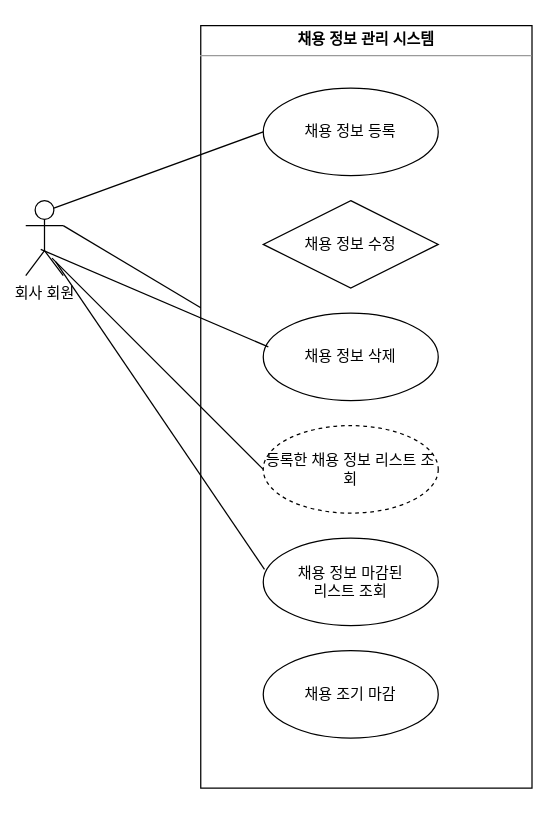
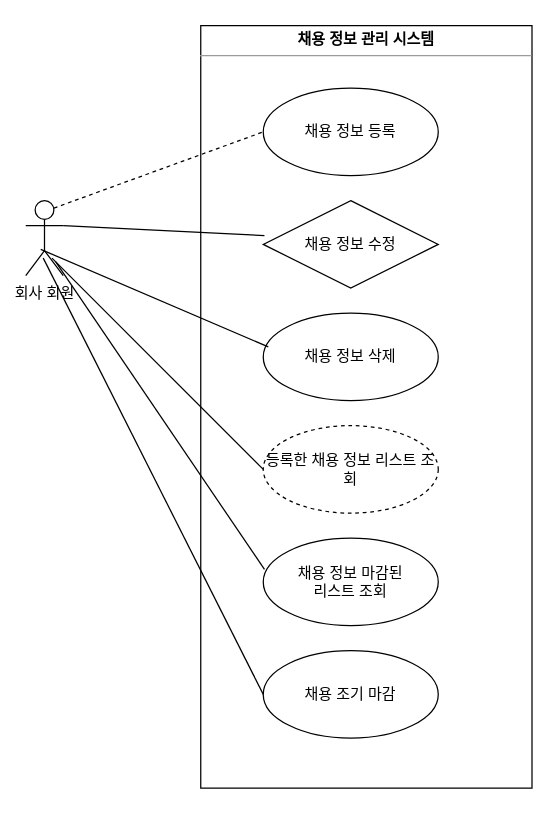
  <mxCell id="0" />
  <mxCell id="1" parent="0" />
  <mxCell id="2" value="&lt;p style=&quot;margin:0px;margin-top:4px;text-align:center;&quot;&gt;&lt;b&gt;채용 정보 관리 시스템&lt;/b&gt;&lt;/p&gt;&lt;hr size=&quot;1&quot;&gt;&lt;div style=&quot;height:2px;&quot;&gt;&lt;/div&gt;" style="verticalAlign=top;align=left;overflow=fill;fontSize=12;fontFamily=Helvetica;html=1;whiteSpace=wrap;" vertex="1" parent="1"><mxGeometry x="160" y="20" width="265" height="610" as="geometry" /></mxCell>
  <mxCell id="3" value="회사 회원" style="shape=umlActor;verticalLabelPosition=bottom;verticalAlign=top;html=1;" vertex="1" parent="1"><mxGeometry x="20" y="160" width="30" height="60" as="geometry" /></mxCell>
  <mxCell id="4" value="채용 정보 등록" style="ellipse;whiteSpace=wrap;html=1;" vertex="1" parent="1"><mxGeometry x="210" y="70" width="140" height="70" as="geometry" /></mxCell>
  <mxCell id="5" value="등록한 채용 정보 리스트 조회" style="ellipse;whiteSpace=wrap;html=1;dashed=1;" vertex="1" parent="1"><mxGeometry x="210" y="340" width="140" height="70" as="geometry" /></mxCell>
  <mxCell id="6" value="채용 정보 마감된 &lt;br&gt;리스트 조회" style="ellipse;whiteSpace=wrap;html=1;" vertex="1" parent="1"><mxGeometry x="210" y="430" width="140" height="70" as="geometry" /></mxCell>
  <mxCell id="7" value="채용 정보 수정" style="rhombus;whiteSpace=wrap;html=1;" vertex="1" parent="1"><mxGeometry x="210" y="160" width="140" height="70" as="geometry" /></mxCell>
  <mxCell id="8" value="채용 조기 마감" style="ellipse;whiteSpace=wrap;html=1;" vertex="1" parent="1"><mxGeometry x="210" y="520" width="140" height="70" as="geometry" /></mxCell>
  <mxCell id="9" value="" style="endArrow=none;html=1;rounded=0;entryX=0;entryY=0.5;entryDx=0;entryDy=0;exitX=0.7;exitY=0.767;exitDx=0;exitDy=0;exitPerimeter=0;" edge="1" parent="1" source="3" target="5"><mxGeometry width="50" height="50" relative="1" as="geometry"><mxPoint x="54" y="179" as="sourcePoint" /><mxPoint x="222" y="143" as="targetPoint" /></mxGeometry></mxCell>
  <mxCell id="10" value="" style="endArrow=none;html=1;rounded=0;entryX=0.007;entryY=0.357;entryDx=0;entryDy=0;entryPerimeter=0;exitX=0.8;exitY=0.817;exitDx=0;exitDy=0;exitPerimeter=0;" edge="1" parent="1" source="3" target="6"><mxGeometry width="50" height="50" relative="1" as="geometry"><mxPoint x="780" y="240" as="sourcePoint" /><mxPoint x="830" y="190" as="targetPoint" /></mxGeometry></mxCell>
- <mxCell id="11" value="" style="endArrow=none;html=1;rounded=0;entryX=0;entryY=0.5;entryDx=0;entryDy=0;exitX=0.75;exitY=0.1;exitDx=0;exitDy=0;exitPerimeter=0;" edge="1" parent="1" source="3" target="4"><mxGeometry width="50" height="50" relative="1" as="geometry"><mxPoint x="0" y="100" as="sourcePoint" /><mxPoint x="50" y="50" as="targetPoint" /></mxGeometry></mxCell>
- <mxCell id="12" value="" style="endArrow=none;html=1;rounded=0;exitX=1;exitY=0.333;exitDx=0;exitDy=0;exitPerimeter=0;" edge="1" parent="1" source="3" target="2"><mxGeometry width="50" height="50" relative="1" as="geometry"><mxPoint x="20" y="304" as="sourcePoint" /><mxPoint x="187" y="440" as="targetPoint" /></mxGeometry></mxCell>
+ <mxCell id="11" value="" style="endArrow=none;html=1;rounded=0;entryX=0;entryY=0.5;entryDx=0;entryDy=0;exitX=0.75;exitY=0.1;exitDx=0;exitDy=0;exitPerimeter=0;dashed=1;" edge="1" parent="1" source="3" target="4"><mxGeometry width="50" height="50" relative="1" as="geometry"><mxPoint x="0" y="100" as="sourcePoint" /><mxPoint x="50" y="50" as="targetPoint" /></mxGeometry></mxCell>
+ <mxCell id="12" value="" style="endArrow=none;html=1;rounded=0;entryX=0.007;entryY=0.4;entryDx=0;entryDy=0;entryPerimeter=0;exitX=1;exitY=0.333;exitDx=0;exitDy=0;exitPerimeter=0;" edge="1" parent="1" source="3" target="7"><mxGeometry width="50" height="50" relative="1" as="geometry"><mxPoint x="20" y="304" as="sourcePoint" /><mxPoint x="187" y="440" as="targetPoint" /></mxGeometry></mxCell>
  <mxCell id="13" value="채용 정보 삭제" style="ellipse;whiteSpace=wrap;html=1;" vertex="1" parent="1"><mxGeometry x="210" y="250" width="140" height="70" as="geometry" /></mxCell>
  <mxCell id="14" value="" style="endArrow=none;html=1;rounded=0;entryX=0.029;entryY=0.386;entryDx=0;entryDy=0;entryPerimeter=0;exitX=0.4;exitY=0.65;exitDx=0;exitDy=0;exitPerimeter=0;" edge="1" parent="1" source="3" target="13"><mxGeometry width="50" height="50" relative="1" as="geometry"><mxPoint x="60" y="190" as="sourcePoint" /><mxPoint x="221" y="218" as="targetPoint" /></mxGeometry></mxCell>
+ <mxCell id="15" value="" style="endArrow=none;html=1;rounded=0;entryX=0;entryY=0.5;entryDx=0;entryDy=0;exitX=0.467;exitY=0.767;exitDx=0;exitDy=0;exitPerimeter=0;" edge="1" parent="1" source="3" target="8"><mxGeometry width="50" height="50" relative="1" as="geometry"><mxPoint x="795" y="440" as="sourcePoint" /><mxPoint x="845" y="390" as="targetPoint" /></mxGeometry></mxCell>
